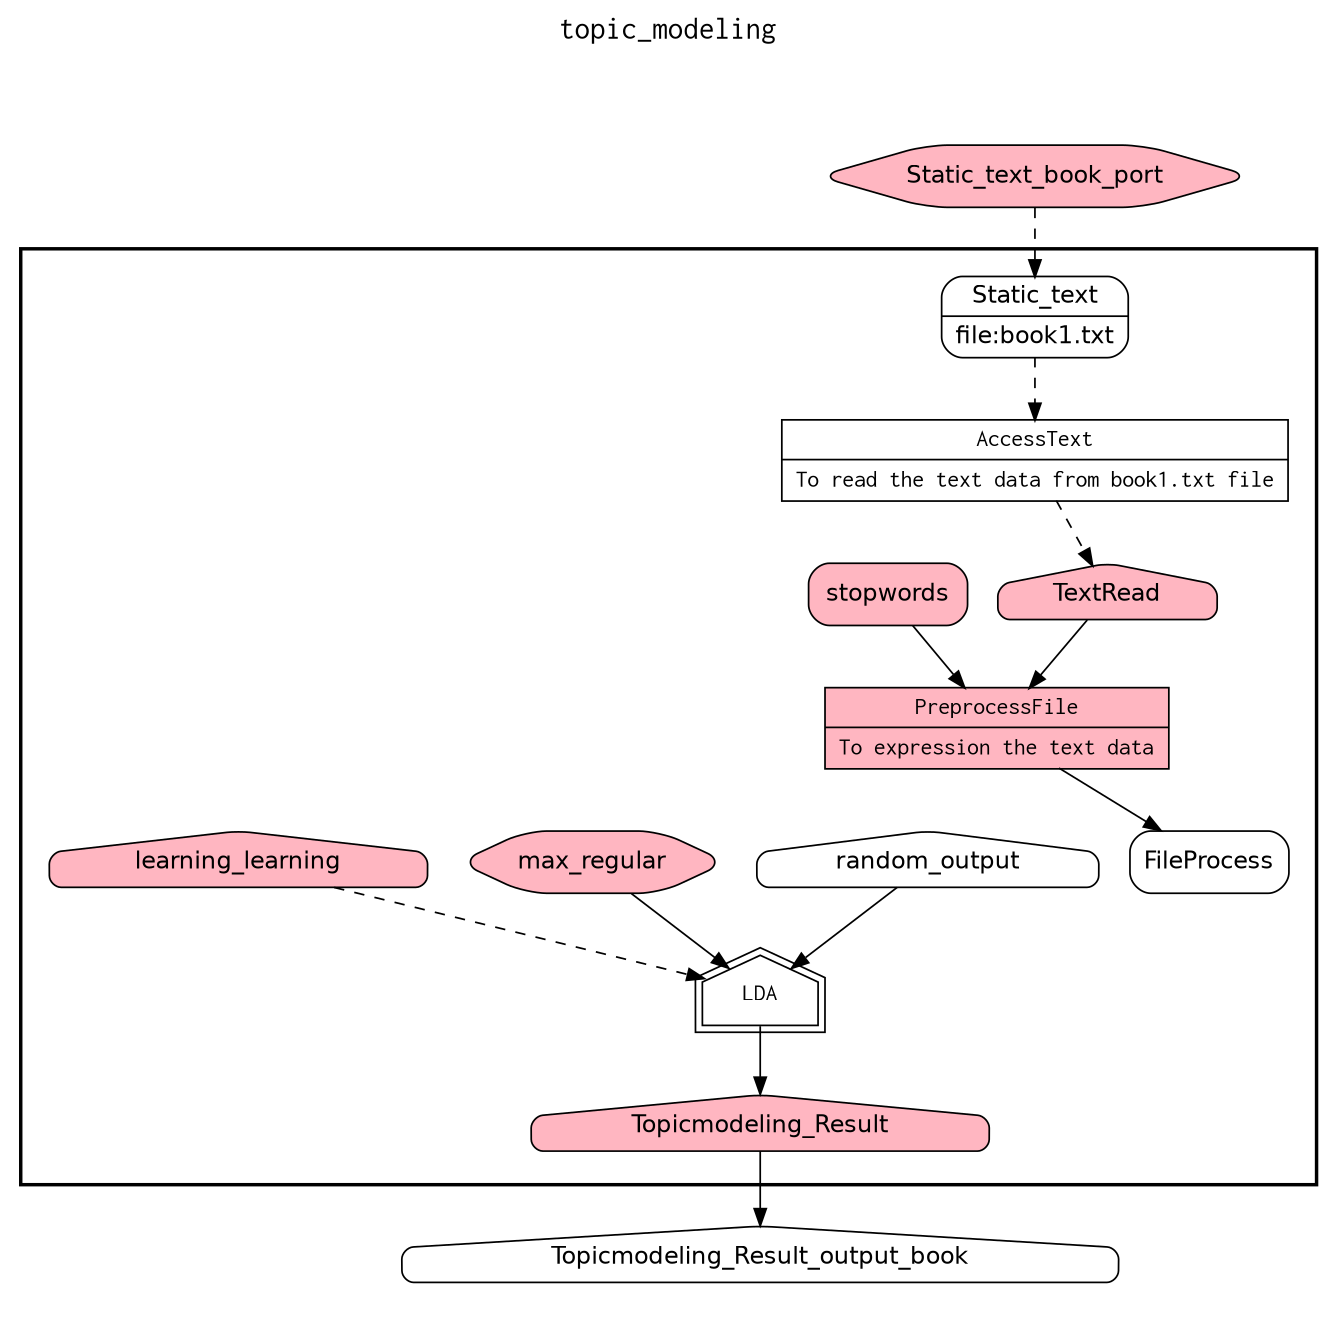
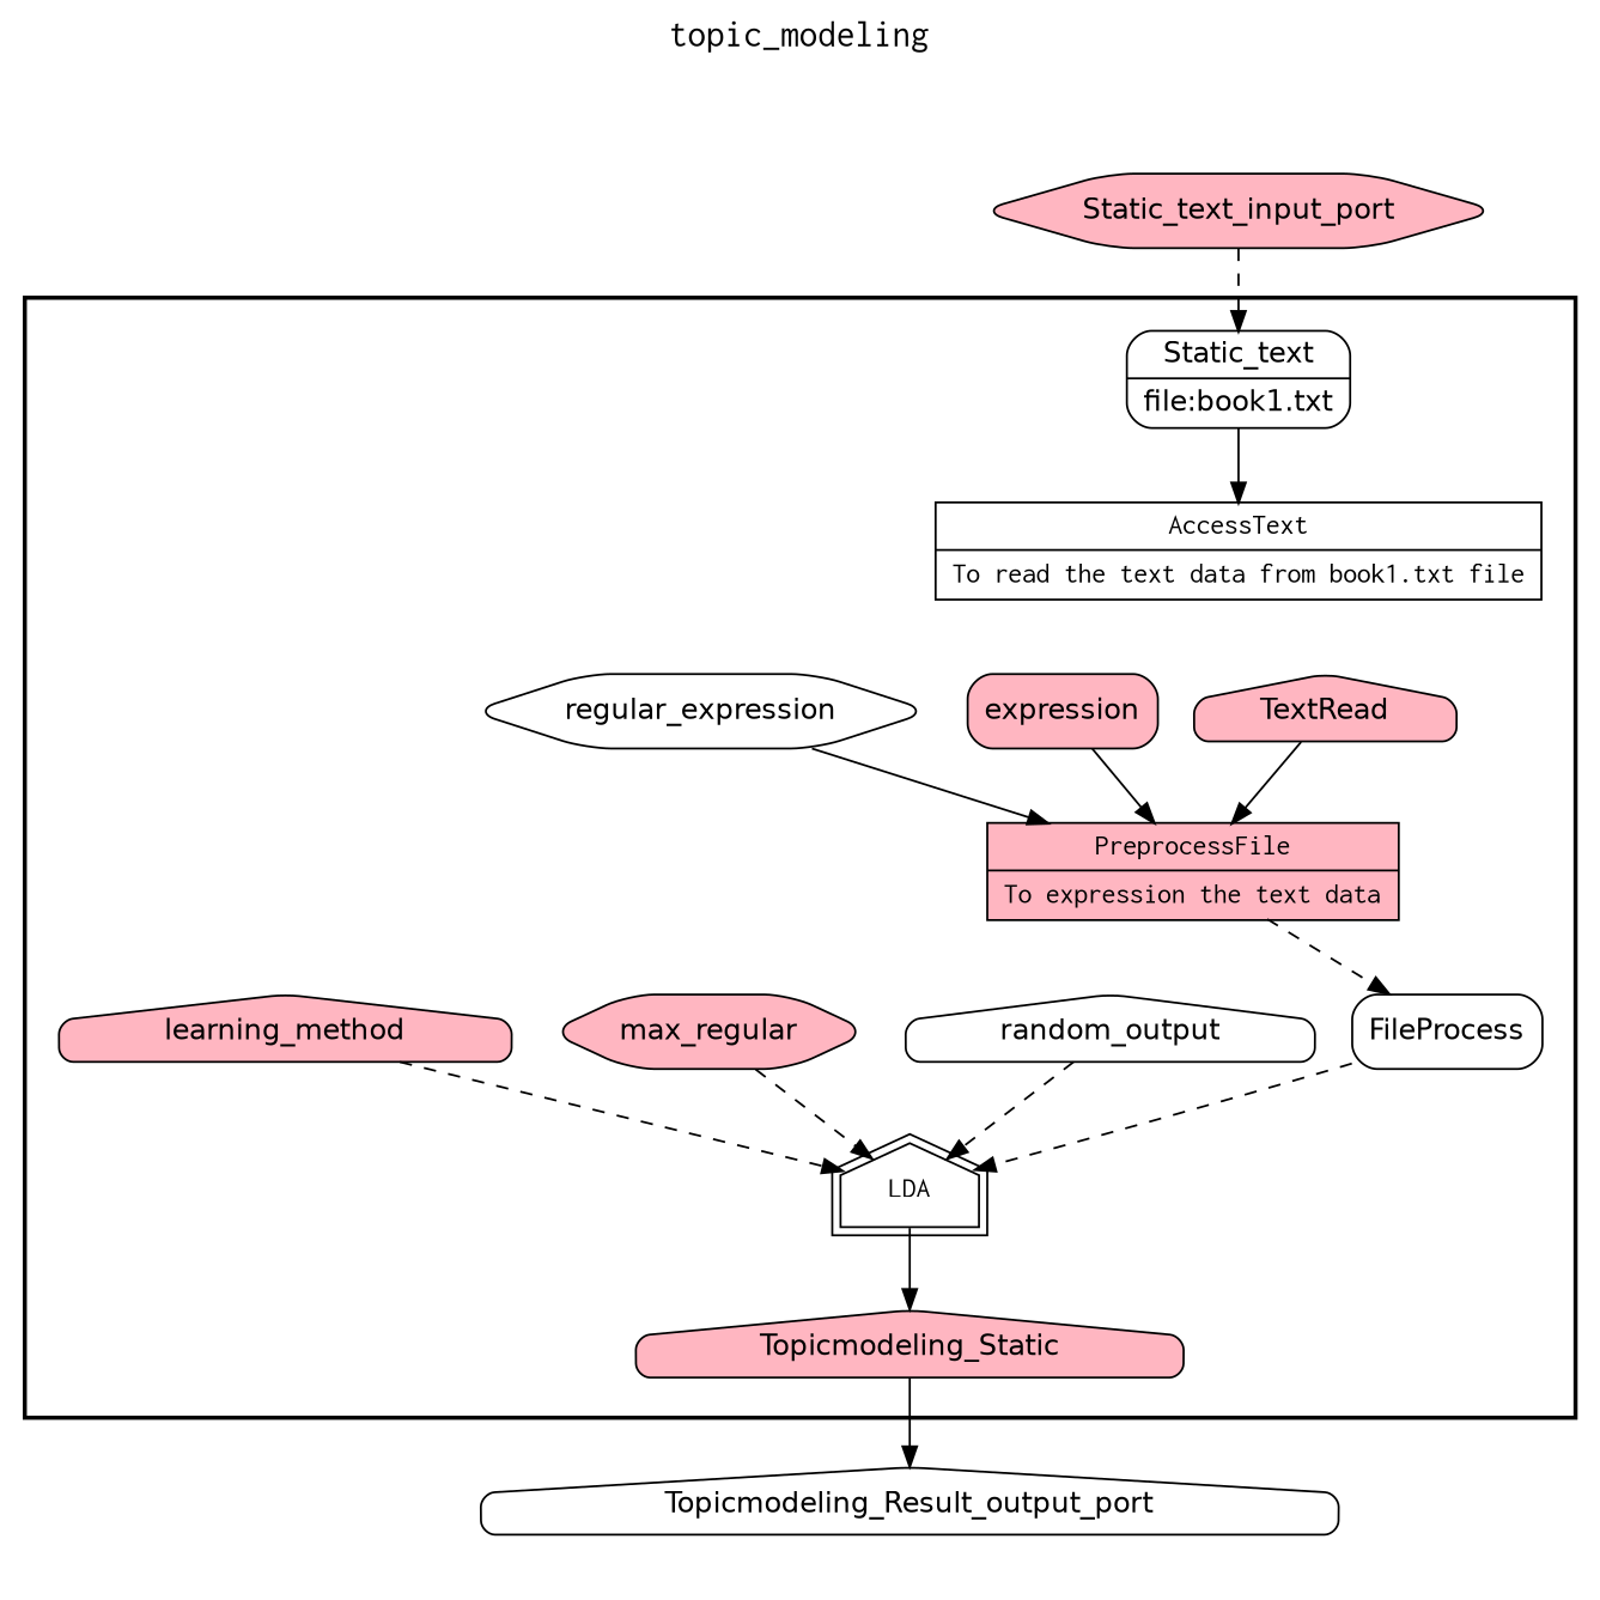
  digraph {
    fontname=Courier
    fontsize=18
    label=topic_modeling
    labelloc=t
    rankdir=TB
    node [fillcolor=white fontname=Helvetica peripheries=1 shape=house style="rounded,filled"]
    edge [style=solid]
    n1 [fontname=Courier label="{<f0> AccessText |<f1> To read the text data from book1.txt file}" rankdir=LR shape=record style=filled]
    TextRead [fillcolor=lightpink]
    n3 [fillcolor=lightpink fontname=Courier label="{<f0> PreprocessFile |<f1> To expression the text data}" rankdir=LR shape=record style=filled]
    FileProcess [shape=box]
    LDA [fontname=Courier peripheries=2 style=filled]
-   Topicmodeling_Result [fillcolor=lightpink]
+   Topicmodeling_Result [fillcolor=lightpink label=Topicmodeling_Static]
    n7 [label="{<f0> Static_text |<f1> file\:book1.txt}" rankdir=LR shape=record]
-   stopwords [fillcolor=lightpink shape=box]
+   stopwords [fillcolor=lightpink shape=box label=expression]
+   regular_expression [shape=hexagon]
    n10 [label=random_output]
    n11 [fillcolor=lightpink label=max_regular shape=hexagon]
-   learning_method [fillcolor=lightpink label=learning_learning]
-   Static_text_input_port [fillcolor=lightpink shape=hexagon width=0.2 label=Static_text_book_port]
-   Topicmodeling_Result_output_port [width=0.2 label=Topicmodeling_Result_output_book]
+   learning_method [fillcolor=lightpink]
+   Static_text_input_port [fillcolor=lightpink shape=hexagon width=0.2]
+   Topicmodeling_Result_output_port [width=0.2]
    subgraph cluster_1 {
      color=black
      label=""
      penwidth=2
      subgraph cluster_2 {
        color=white
        label=""
        penwidth=2
        n1
        TextRead
        n3
        FileProcess
        LDA
        Topicmodeling_Result
        n7
        stopwords
+       regular_expression
        n10
        n11
        learning_method
      }
    }
    subgraph cluster_3 {
      color=white
      label=""
      subgraph cluster_4 {
        color=white
        label=""
        Topicmodeling_Result_output_port
      }
    }
    subgraph cluster_5 {
      color=white
      label=""
      subgraph cluster_6 {
        color=white
        label=""
        Static_text_input_port
      }
    }
-   n1 -> TextRead [style=dashed]
    TextRead -> n3
-   n3 -> FileProcess
+   n3 -> FileProcess [style=dashed]
+   FileProcess -> LDA [style=dashed]
    LDA -> Topicmodeling_Result
    Topicmodeling_Result -> Topicmodeling_Result_output_port
-   n7 -> n1 [style=dashed]
+   n7 -> n1
    stopwords -> n3
-   n10 -> LDA
-   n11 -> LDA
+   regular_expression -> n3
+   n10 -> LDA [style=dashed]
+   n11 -> LDA [style=dashed]
    learning_method -> LDA [style=dashed]
    Static_text_input_port -> n7 [style=dashed]
  }
